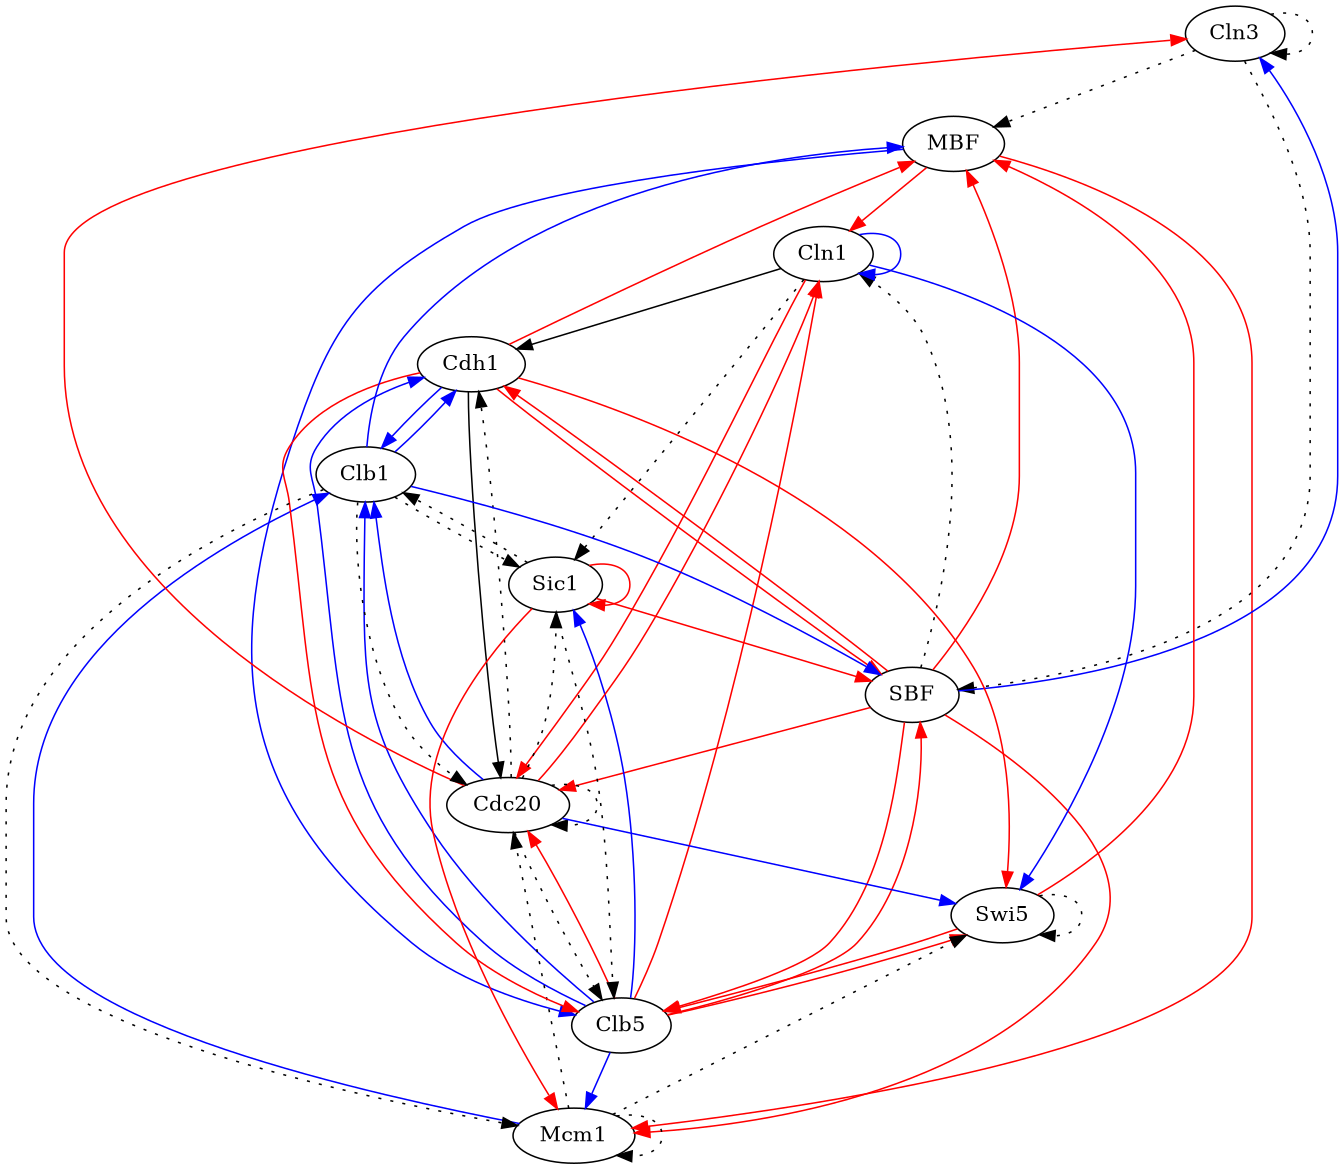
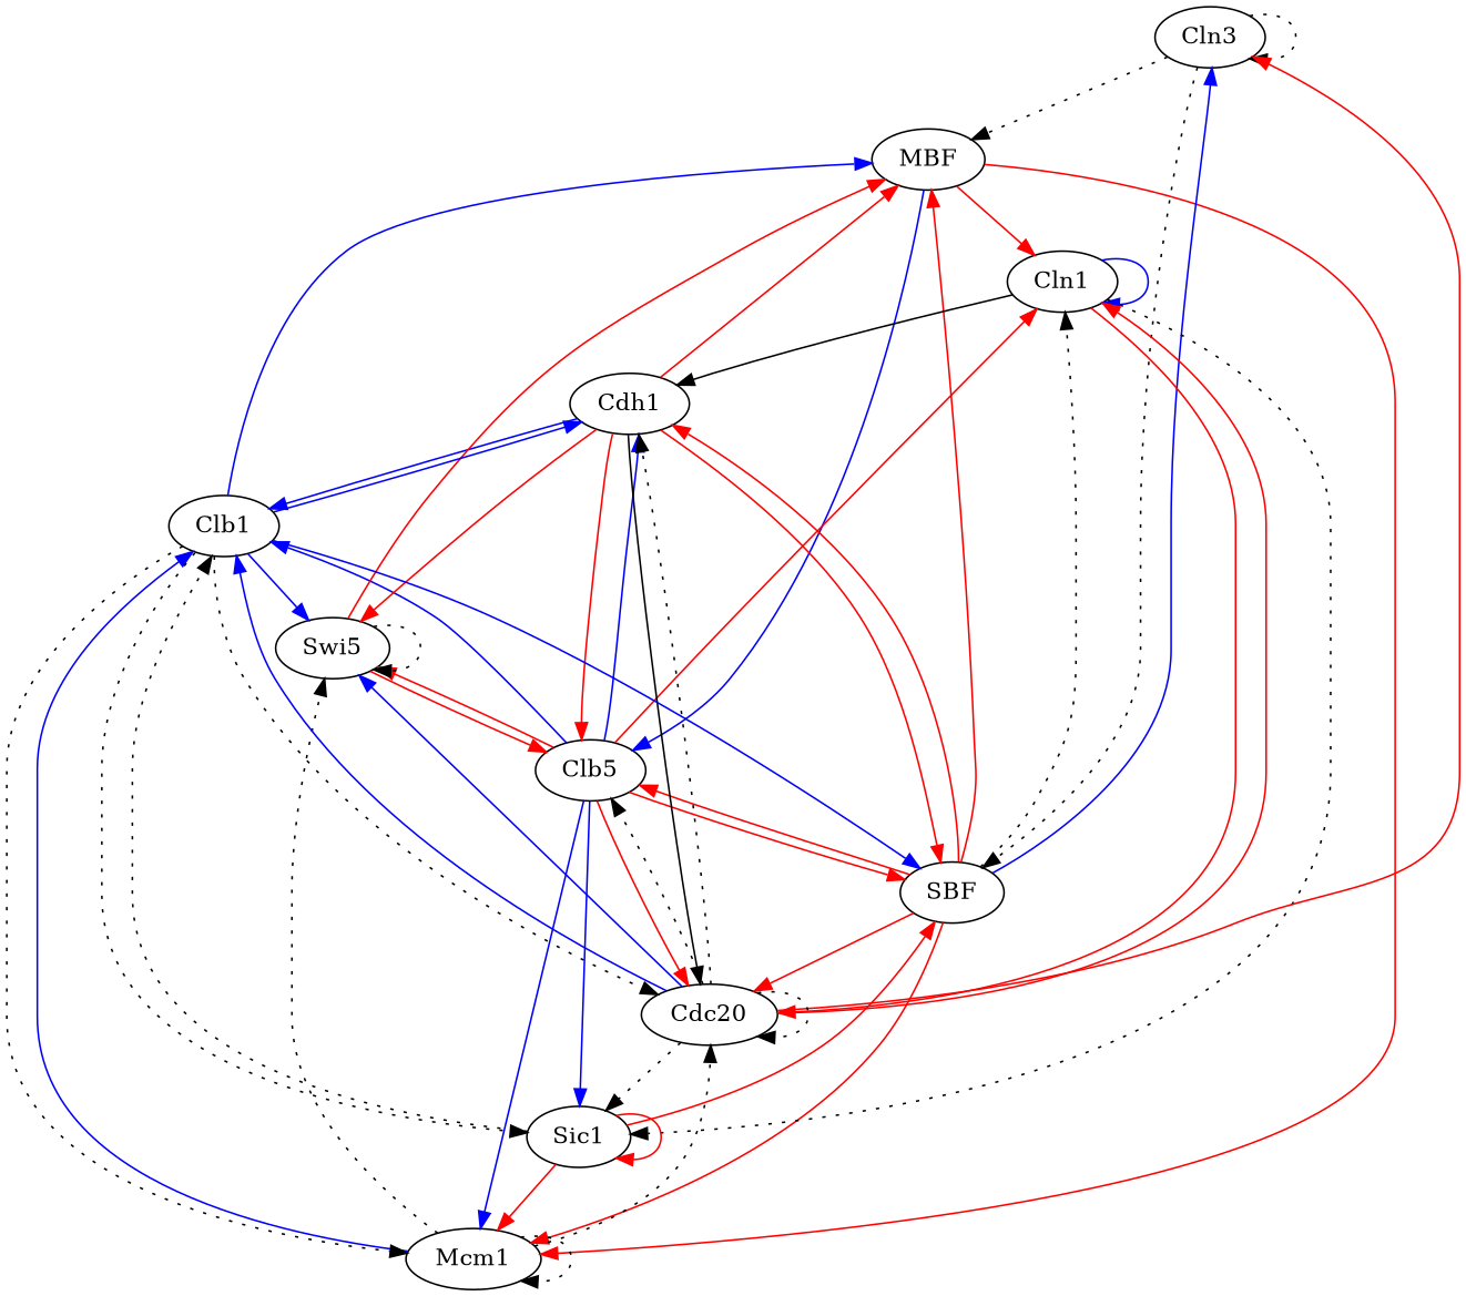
  digraph {
    edge [color=red]
    n1 [label=Cln3]
    n2 [label=MBF]
    n3 [label=SBF]
    n4 [label=Cln1]
    n5 [label=Clb5]
    n6 [label=Mcm1]
    n7 [label=Cdh1]
    n8 [label=Cdc20]
    n9 [label=Sic1]
    n10 [label=Swi5]
    n11 [label=Clb1]
    n1 -> n1 [style=dotted color=""]
    n1 -> n2 [style=dotted color=""]
    n1 -> n3 [style=dotted color=""]
    n2 -> n4
    n2 -> n5 [color=blue]
    n2 -> n6
    n3 -> n1 [color=blue]
    n3 -> n2
    n3 -> n4 [style=dotted color=""]
    n3 -> n5
    n3 -> n6
    n3 -> n7
    n3 -> n8
    n4 -> n4 [color=blue]
    n4 -> n7 [style=solid color=""]
    n4 -> n8
    n4 -> n9 [style=dotted color=""]
    n5 -> n3
    n5 -> n4
    n5 -> n6 [color=blue]
    n5 -> n7 [color=blue]
    n5 -> n8
    n5 -> n9 [color=blue]
    n5 -> n10
    n5 -> n11 [color=blue]
    n6 -> n6 [style=dotted color=""]
    n6 -> n8 [style=dotted color=""]
    n6 -> n10 [style=dotted color=""]
    n6 -> n11 [color=blue]
    n7 -> n2
    n7 -> n3
    n7 -> n5
    n7 -> n8 [color=black]
    n7 -> n10
    n7 -> n11 [color=blue]
    n8 -> n1
    n8 -> n4
    n8 -> n5 [style=dotted color=""]
    n8 -> n7 [style=dotted color=""]
    n8 -> n8 [style=dotted color=""]
    n8 -> n9 [style=dotted color=""]
    n8 -> n10 [color=blue]
    n8 -> n11 [color=blue]
    n9 -> n3
-   n9 -> n5 [style=dotted color=""]
    n9 -> n6
    n9 -> n9
    n9 -> n11 [style=dotted color=""]
    n10 -> n2
    n10 -> n5
    n10 -> n10 [style=dotted color=""]
    n11 -> n2 [color=blue]
    n11 -> n3 [color=blue]
    n11 -> n6 [style=dotted color=""]
    n11 -> n7 [color=blue]
    n11 -> n8 [style=dotted color=""]
    n11 -> n9 [style=dotted color=""]
-   n4 -> n10 [color=blue]
+   n11 -> n10 [color=blue]
  }
